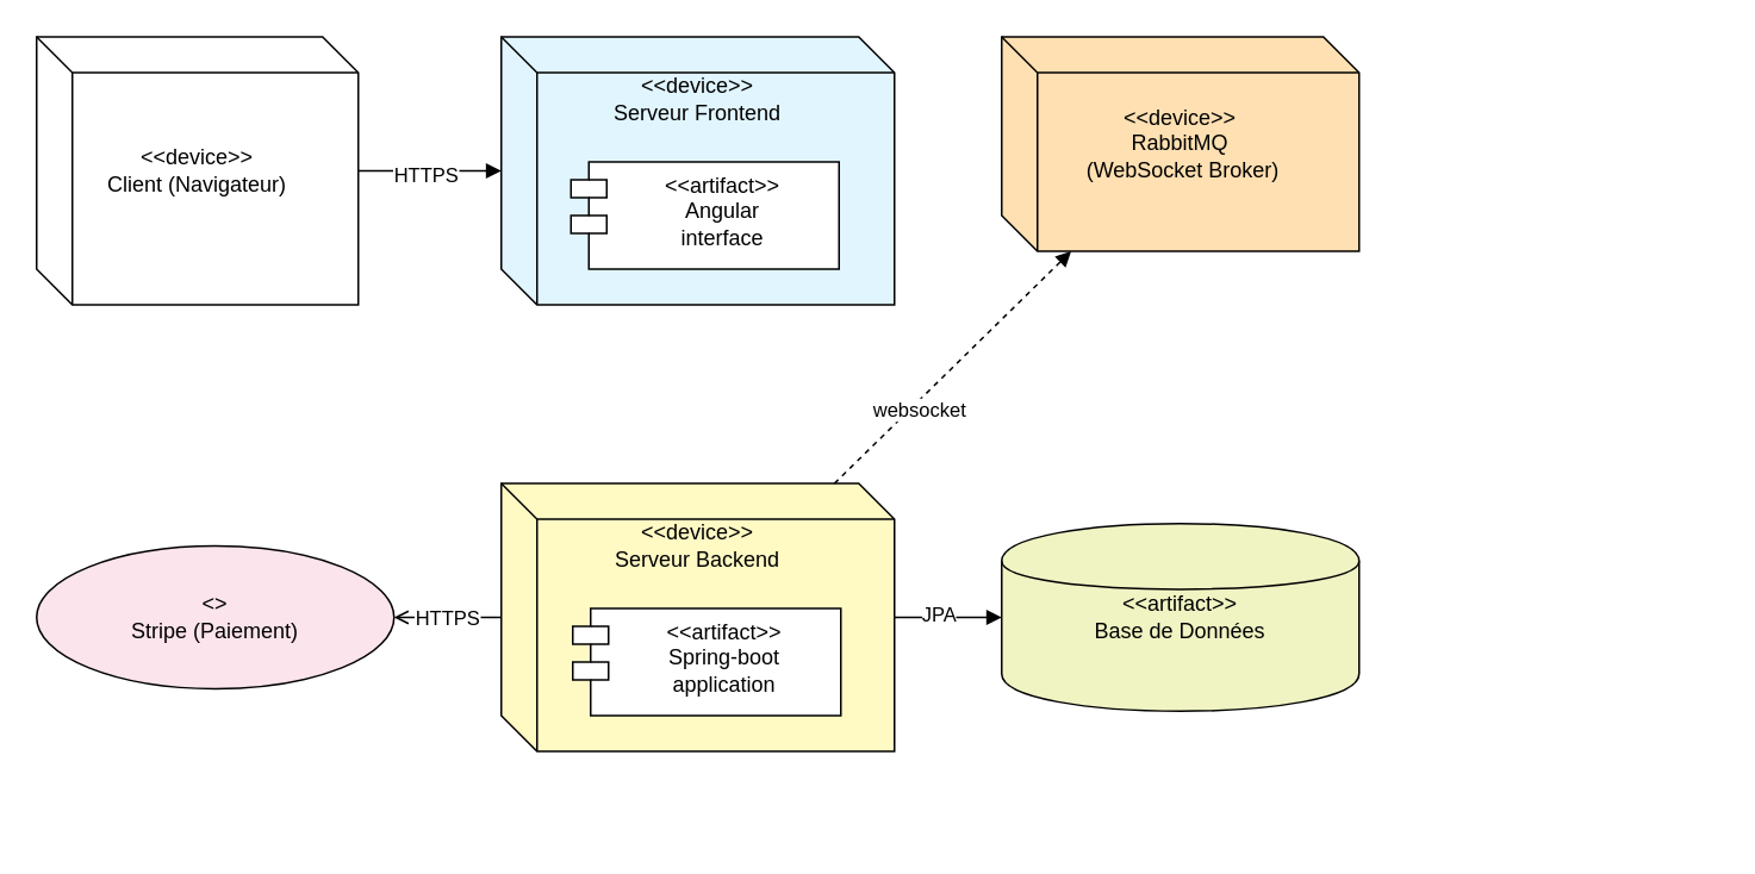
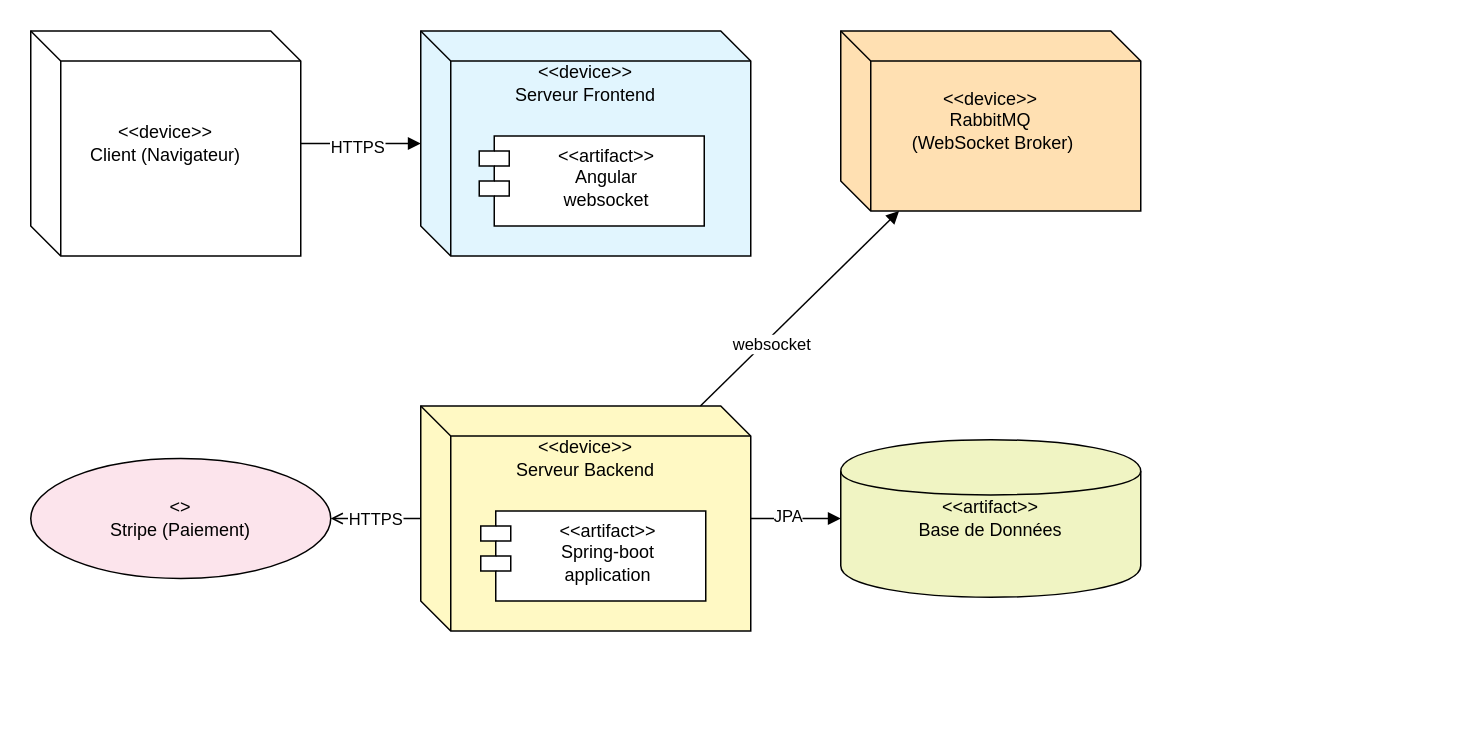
  <mxCell id="0" />
  <mxCell id="1" parent="0" />
  <mxCell id="2" value="" style="curved=1;startArrow=none;endArrow=block;exitX=0.7;exitY=1;entryX=0.71;entryY=0;rounded=0;" edge="1" parent="1"><mxGeometry relative="1" as="geometry"><Array as="points"><mxPoint x="960" y="380" /></Array><mxPoint x="788.57" y="467" as="targetPoint" /></mxGeometry></mxCell>
  <mxCell id="3" value="&amp;lt;&amp;lt;device&amp;gt;&amp;gt;&lt;br&gt;Client (Navigateur)" style="shape=cube;whiteSpace=wrap;html=1;" vertex="1" parent="1"><mxGeometry x="20" y="20" width="180" height="150" as="geometry" /></mxCell>
  <mxCell id="4" value="&lt;br&gt;&lt;div&gt;&amp;lt;&amp;lt;device&amp;gt;&amp;gt;&lt;/div&gt;Serveur Frontend" style="shape=cube;whiteSpace=wrap;html=1;fillColor=#e1f5fe;verticalAlign=top;" vertex="1" parent="1"><mxGeometry x="280" y="20" width="220" height="150" as="geometry" /></mxCell>
  <mxCell id="5" value="&lt;br&gt;&lt;div&gt;&amp;lt;&amp;lt;device&amp;gt;&amp;gt;&lt;/div&gt;Serveur Backend" style="shape=cube;whiteSpace=wrap;html=1;fillColor=#fff9c4;verticalAlign=top;" vertex="1" parent="1"><mxGeometry x="280" y="270" width="220" height="150" as="geometry" /></mxCell>
  <mxCell id="6" value="&amp;lt;&amp;lt;artifact&amp;gt;&amp;gt;&lt;br&gt;&lt;div&gt;Base de Données &lt;br&gt;&lt;/div&gt;" style="shape=cylinder;whiteSpace=wrap;html=1;fillColor=#f0f4c3" vertex="1" parent="1"><mxGeometry x="560" y="292.5" width="200" height="105" as="geometry" /></mxCell>
  <mxCell id="7" value="&amp;lt;&amp;lt;device&amp;gt;&amp;gt;&lt;br&gt;&lt;div&gt;RabbitMQ&lt;/div&gt;&lt;div&gt;&amp;nbsp;(WebSocket Broker)&lt;/div&gt;" style="shape=cube;whiteSpace=wrap;html=1;fillColor=#ffe0b2" vertex="1" parent="1"><mxGeometry x="560" y="20" width="200" height="120" as="geometry" /></mxCell>
  <mxCell id="8" value="&lt;&lt;external&gt;&gt;&#10;Stripe (Paiement)" style="shape=ellipse;whiteSpace=wrap;html=1;fillColor=#fce4ec" vertex="1" parent="1"><mxGeometry x="20" y="305" width="200" height="80" as="geometry" /></mxCell>
  <mxCell id="9" style="endArrow=block;html=1;" edge="1" parent="1" source="3" target="4"><mxGeometry relative="1" as="geometry" /></mxCell>
  <mxCell id="10" value="HTTPS" style="edgeLabel;html=1;align=center;verticalAlign=middle;resizable=0;points=[];" vertex="1" connectable="0" parent="9"><mxGeometry x="-0.075" y="-2" relative="1" as="geometry"><mxPoint as="offset" /></mxGeometry></mxCell>
  <mxCell id="11" style="endArrow=block;html=1;" edge="1" parent="1" source="5" target="6"><mxGeometry relative="1" as="geometry" /></mxCell>
  <mxCell id="12" value="JPA" style="edgeLabel;html=1;align=center;verticalAlign=middle;resizable=0;points=[];" vertex="1" connectable="0" parent="11"><mxGeometry x="-0.2" y="2" relative="1" as="geometry"><mxPoint as="offset" /></mxGeometry></mxCell>
- <mxCell id="13" style="endArrow=block;html=1;dashed=1;" edge="1" parent="1" source="5" target="7"><mxGeometry relative="1" as="geometry" /></mxCell>
+ <mxCell id="13" style="endArrow=block;html=1;dashed=0;" edge="1" parent="1" source="5" target="7"><mxGeometry relative="1" as="geometry" /></mxCell>
  <mxCell id="14" value="websocket" style="edgeLabel;html=1;align=center;verticalAlign=middle;resizable=0;points=[];" vertex="1" connectable="0" parent="13"><mxGeometry x="-0.325" y="-3" relative="1" as="geometry"><mxPoint as="offset" /></mxGeometry></mxCell>
  <mxCell id="15" style="endArrow=open;html=1;dashed=0;" edge="1" parent="1" source="5" target="8"><mxGeometry relative="1" as="geometry" /></mxCell>
  <mxCell id="16" value="HTTPS" style="edgeLabel;html=1;align=center;verticalAlign=middle;resizable=0;points=[];" vertex="1" connectable="0" parent="15"><mxGeometry x="0.033" relative="1" as="geometry"><mxPoint as="offset" /></mxGeometry></mxCell>
- <mxCell id="17" value="&lt;div&gt;&amp;lt;&amp;lt;artifact&amp;gt;&amp;gt;&lt;/div&gt;&lt;div&gt;Angular&lt;/div&gt;&lt;div&gt;interface&lt;/div&gt;" style="shape=module;align=left;spacingLeft=20;align=center;verticalAlign=top;whiteSpace=wrap;html=1;" vertex="1" parent="1"><mxGeometry x="319" y="90" width="150" height="60" as="geometry" /></mxCell>
+ <mxCell id="17" value="&lt;div&gt;&amp;lt;&amp;lt;artifact&amp;gt;&amp;gt;&lt;/div&gt;&lt;div&gt;Angular&lt;/div&gt;&lt;div&gt;websocket&lt;/div&gt;" style="shape=module;align=left;spacingLeft=20;align=center;verticalAlign=top;whiteSpace=wrap;html=1;" vertex="1" parent="1"><mxGeometry x="319" y="90" width="150" height="60" as="geometry" /></mxCell>
  <mxCell id="18" value="&lt;div&gt;&amp;lt;&amp;lt;artifact&amp;gt;&amp;gt;&lt;/div&gt;&lt;div&gt;Spring-boot&lt;/div&gt;&lt;div&gt;application&lt;/div&gt;" style="shape=module;align=left;spacingLeft=20;align=center;verticalAlign=top;whiteSpace=wrap;html=1;" vertex="1" parent="1"><mxGeometry x="320" y="340" width="150" height="60" as="geometry" /></mxCell>
